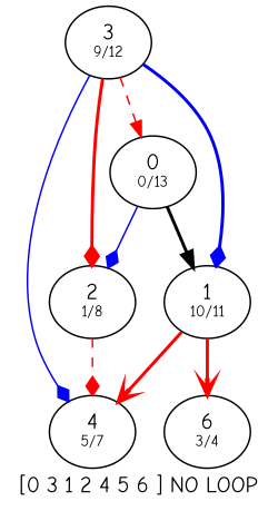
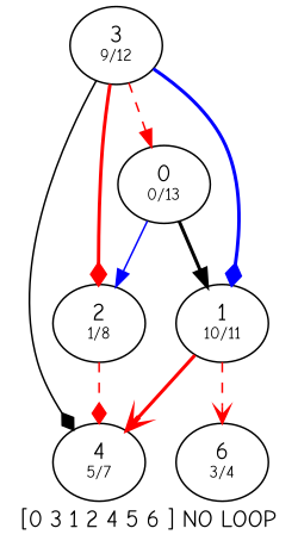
  digraph {
    fontname="Comic Neue"
    label="[0 3 1 2 4 5 6 ] NO LOOP"
    node [fontname="Comic Neue"]
    edge [arrowhead=diamond color=red fontname="Comic Neue" style=bold]
    n1 [label=<0<BR /><FONT POINT-SIZE="10">0/13</FONT>>]
    n2 [label=<2<BR /><FONT POINT-SIZE="10">1/8</FONT>>]
    n3 [label=<1<BR /><FONT POINT-SIZE="10">10/11</FONT>>]
    n4 [label=<4<BR /><FONT POINT-SIZE="10">5/7</FONT>>]
    n5 [label=<3<BR /><FONT POINT-SIZE="10">9/12</FONT>>]
    n6 [label=<6<BR /><FONT POINT-SIZE="10">3/4</FONT>>]
-   n1 -> n2 [color=blue style=solid]
+   n1 -> n2 [arrowhead=normal color=blue style=solid]
    n1 -> n3 [arrowhead=normal color=black]
    n2 -> n4 [style=dashed]
    n3 -> n4 [arrowhead=vee]
-   n3 -> n6 [arrowhead=vee]
+   n3 -> n6 [arrowhead=vee style=dashed]
    n5 -> n1 [arrowhead=normal style=dashed]
    n5 -> n2
    n5 -> n3 [color=blue]
-   n5 -> n4 [color=blue style=solid]
+   n5 -> n4 [color=black style=solid]
  }
